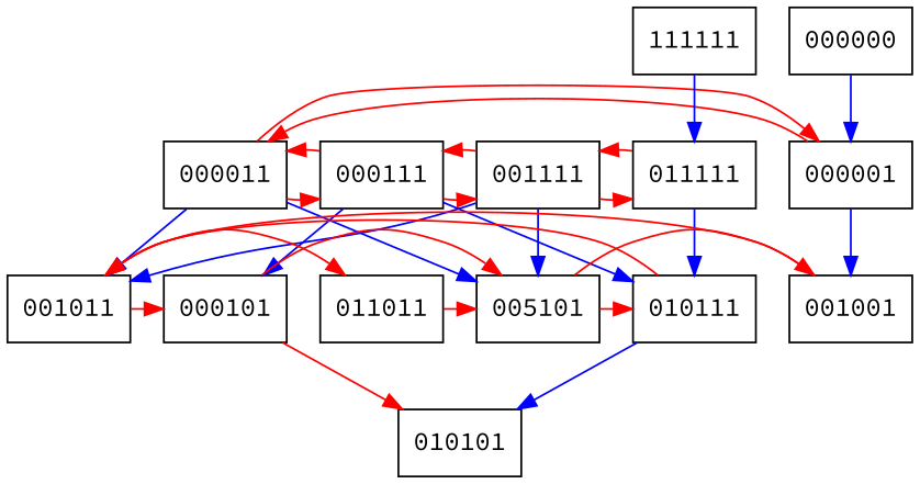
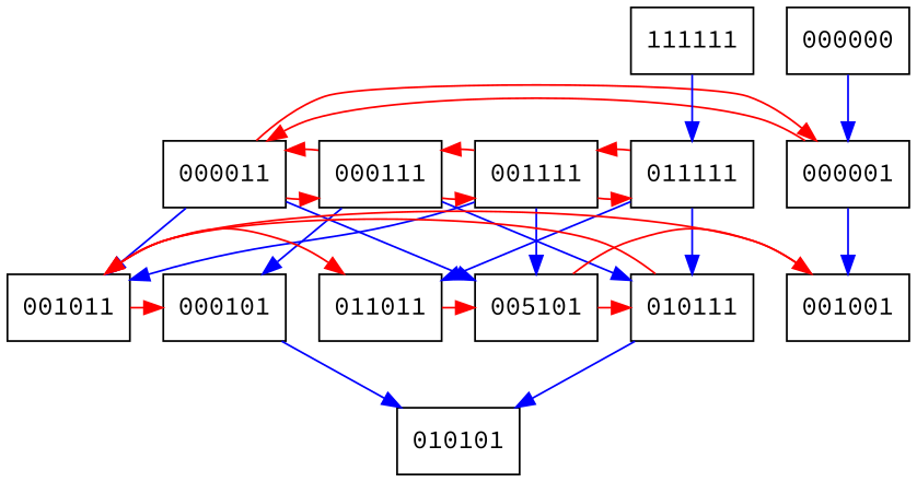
  digraph {
    fontname="Source Code Pro"
    node [fontname="Source Code Pro" shape=box]
    edge [color=red fontname="Source Code Pro"]
    000001
    000011
    000111
    001111
    011111
    000000
    111111
    000101
    001001
    001011
    n11 [label=005101]
    010111
    011011
    010101
    subgraph sub_1 {
      rank=same
      000001
      000011
      000111
      001111
      011111
    }
    subgraph sub_2 {
      rank=same
      000000
      111111
    }
    subgraph sub_3 {
      rank=same
      000101
      001001
      001011
      n11
      010111
      011011
    }
    subgraph sub_4 {
      rank=same
      010101
    }
    000001 -> 000011
    000001 -> 001001 [color=blue]
    000011 -> 000001
    000011 -> 000111
    000011 -> 001011 [color=blue]
    000011 -> n11 [color=blue]
    000111 -> 000011
    000111 -> 001111
    000111 -> 000101 [color=blue]
    000111 -> 010111 [color=blue]
    001111 -> 000111
    001111 -> 011111
    001111 -> 001011 [color=blue]
    001111 -> n11 [color=blue]
    011111 -> 001111
    011111 -> 010111 [color=blue]
+   011111 -> 011011 [color=blue]
    000000 -> 000001 [color=blue]
    111111 -> 011111 [color=blue]
-   000101 -> n11
-   000101 -> 010101
+   000101 -> 010101 [color=blue]
    001001 -> 001011
    001011 -> 000101
    001011 -> 011011
    n11 -> 001001
    n11 -> 010111
    010111 -> 001011
    010111 -> 010101 [color=blue]
    011011 -> n11
  }
